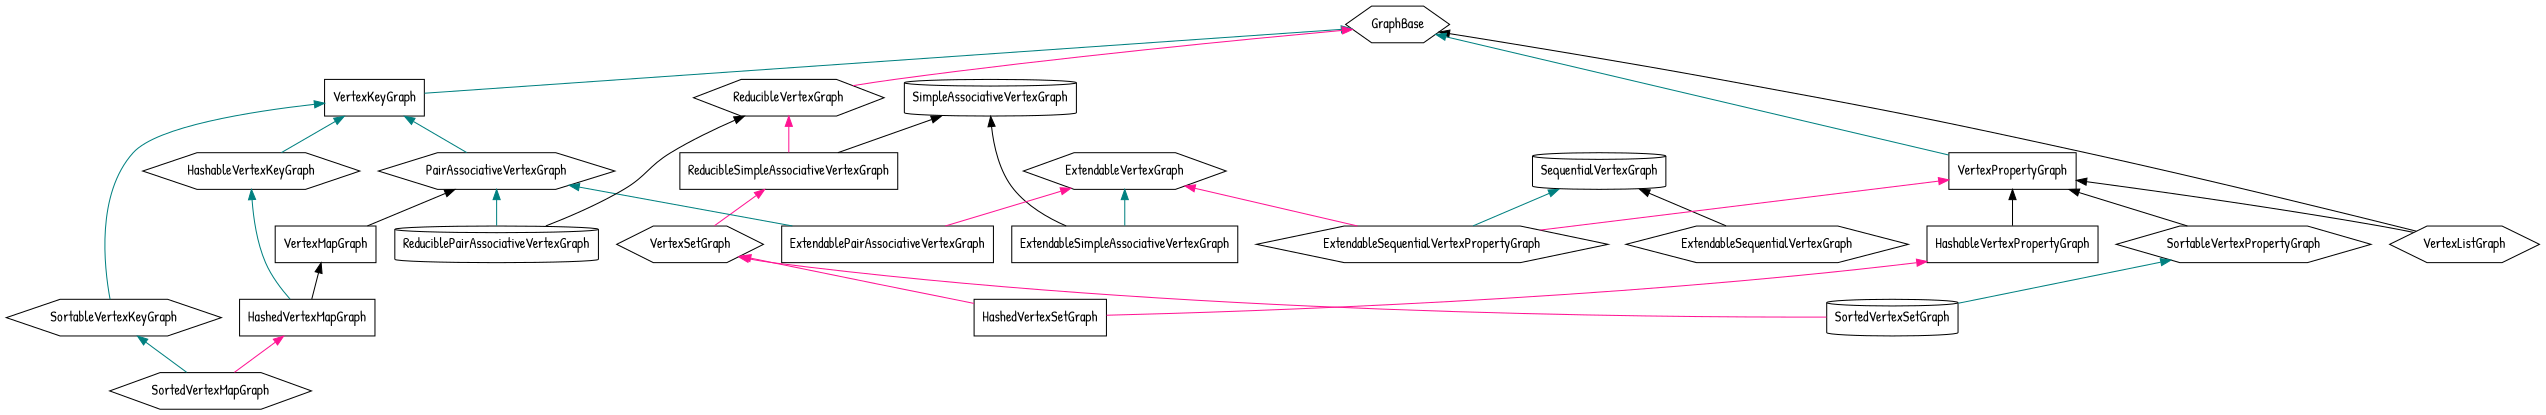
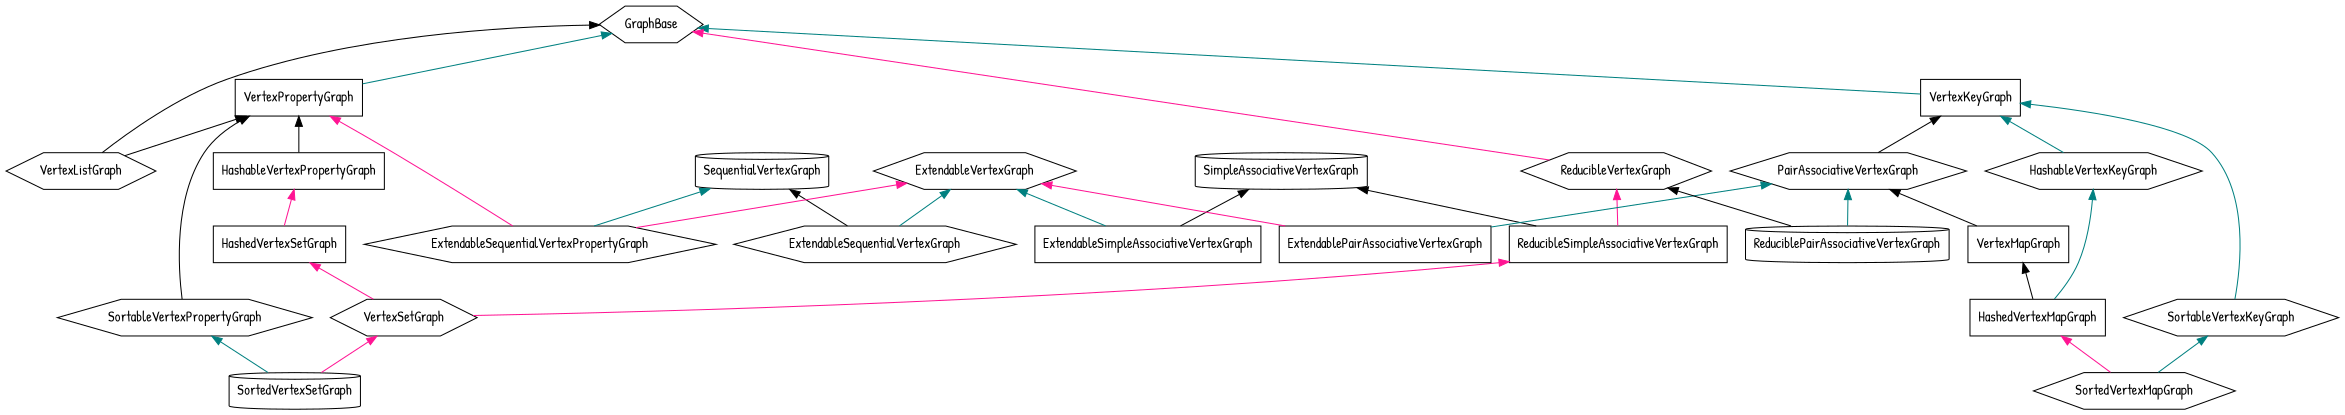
  digraph {
    fontname="Patrick Hand"
    rankdir=BT
    node [fontname="Patrick Hand" shape=hexagon]
    edge [color=teal fontname="Patrick Hand"]
    VertexListGraph
    GraphBase
    VertexPropertyGraph [shape=box]
    SortableVertexPropertyGraph
    HashableVertexPropertyGraph [shape=box]
    VertexKeyGraph [shape=box]
    SortableVertexKeyGraph
    HashableVertexKeyGraph
    SequentialVertexGraph [shape=cylinder]
    SimpleAssociativeVertexGraph [shape=cylinder]
    PairAssociativeVertexGraph
    ReducibleSimpleAssociativeVertexGraph [shape=box]
    VertexSetGraph
    SortedVertexSetGraph [shape=cylinder]
    HashedVertexSetGraph [shape=box]
    VertexMapGraph [shape=box]
    SortedVertexMapGraph
    HashedVertexMapGraph [shape=box]
    ExtendableSequentialVertexGraph
    ExtendableVertexGraph
    ExtendableSequentialVertexPropertyGraph
    ExtendableSimpleAssociativeVertexGraph [shape=box]
    ExtendablePairAssociativeVertexGraph [shape=box]
    ReducibleVertexGraph
    ReduciblePairAssociativeVertexGraph [shape=cylinder]
    VertexListGraph -> GraphBase [color=black]
    VertexListGraph -> VertexPropertyGraph [color=black]
    VertexPropertyGraph -> GraphBase
    SortableVertexPropertyGraph -> VertexPropertyGraph [color=black]
    HashableVertexPropertyGraph -> VertexPropertyGraph [color=black]
    VertexKeyGraph -> GraphBase
    SortableVertexKeyGraph -> VertexKeyGraph
    HashableVertexKeyGraph -> VertexKeyGraph
-   PairAssociativeVertexGraph -> VertexKeyGraph
+   PairAssociativeVertexGraph -> VertexKeyGraph [color=black]
    ReducibleSimpleAssociativeVertexGraph -> SimpleAssociativeVertexGraph [color=black]
    ReducibleSimpleAssociativeVertexGraph -> ReducibleVertexGraph [color=deeppink]
    VertexSetGraph -> ReducibleSimpleAssociativeVertexGraph [color=deeppink]
    SortedVertexSetGraph -> SortableVertexPropertyGraph
    SortedVertexSetGraph -> VertexSetGraph [color=deeppink]
    HashedVertexSetGraph -> HashableVertexPropertyGraph [color=deeppink]
-   HashedVertexSetGraph -> VertexSetGraph [color=deeppink]
+   VertexSetGraph -> HashedVertexSetGraph [color=deeppink]
    VertexMapGraph -> PairAssociativeVertexGraph [color=black]
    SortedVertexMapGraph -> SortableVertexKeyGraph
    SortedVertexMapGraph -> HashedVertexMapGraph [color=deeppink]
    HashedVertexMapGraph -> HashableVertexKeyGraph
    HashedVertexMapGraph -> VertexMapGraph [color=black]
    ExtendableSequentialVertexGraph -> SequentialVertexGraph [color=black]
+   ExtendableSequentialVertexGraph -> ExtendableVertexGraph
    ExtendableSequentialVertexPropertyGraph -> VertexPropertyGraph [color=deeppink]
    ExtendableSequentialVertexPropertyGraph -> SequentialVertexGraph
    ExtendableSequentialVertexPropertyGraph -> ExtendableVertexGraph [color=deeppink]
    ExtendableSimpleAssociativeVertexGraph -> SimpleAssociativeVertexGraph [color=black]
    ExtendableSimpleAssociativeVertexGraph -> ExtendableVertexGraph
    ExtendablePairAssociativeVertexGraph -> PairAssociativeVertexGraph
    ExtendablePairAssociativeVertexGraph -> ExtendableVertexGraph [color=deeppink]
    ReducibleVertexGraph -> GraphBase [color=deeppink]
    ReduciblePairAssociativeVertexGraph -> PairAssociativeVertexGraph
    ReduciblePairAssociativeVertexGraph -> ReducibleVertexGraph [color=black]
  }
